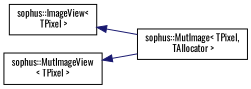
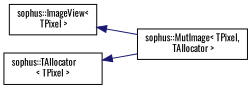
  digraph {
    fontname=Oswald
    rankdir=LR
    node [color=black fillcolor=white fontname=Oswald fontsize=10 shape=record style=filled]
    edge [color=midnightblue dir=back fontname=Oswald fontsize=10 labelfontname=Helvetica labelfontsize=10 style=solid]
    n1 [height=0.2 label="sophus::ImageView\<\l TPixel \>" width=0.4]
    n2 [height=0.2 label="sophus::MutImage\< TPixel,\l TAllocator \>" width=0.4]
-   n3 [height=0.2 label="sophus::MutImageView\l\< TPixel \>" width=0.4]
+   n3 [height=0.2 label="sophus::TAllocator\l\< TPixel \>" width=0.4]
    n1 -> n2
    n3 -> n2
  }
